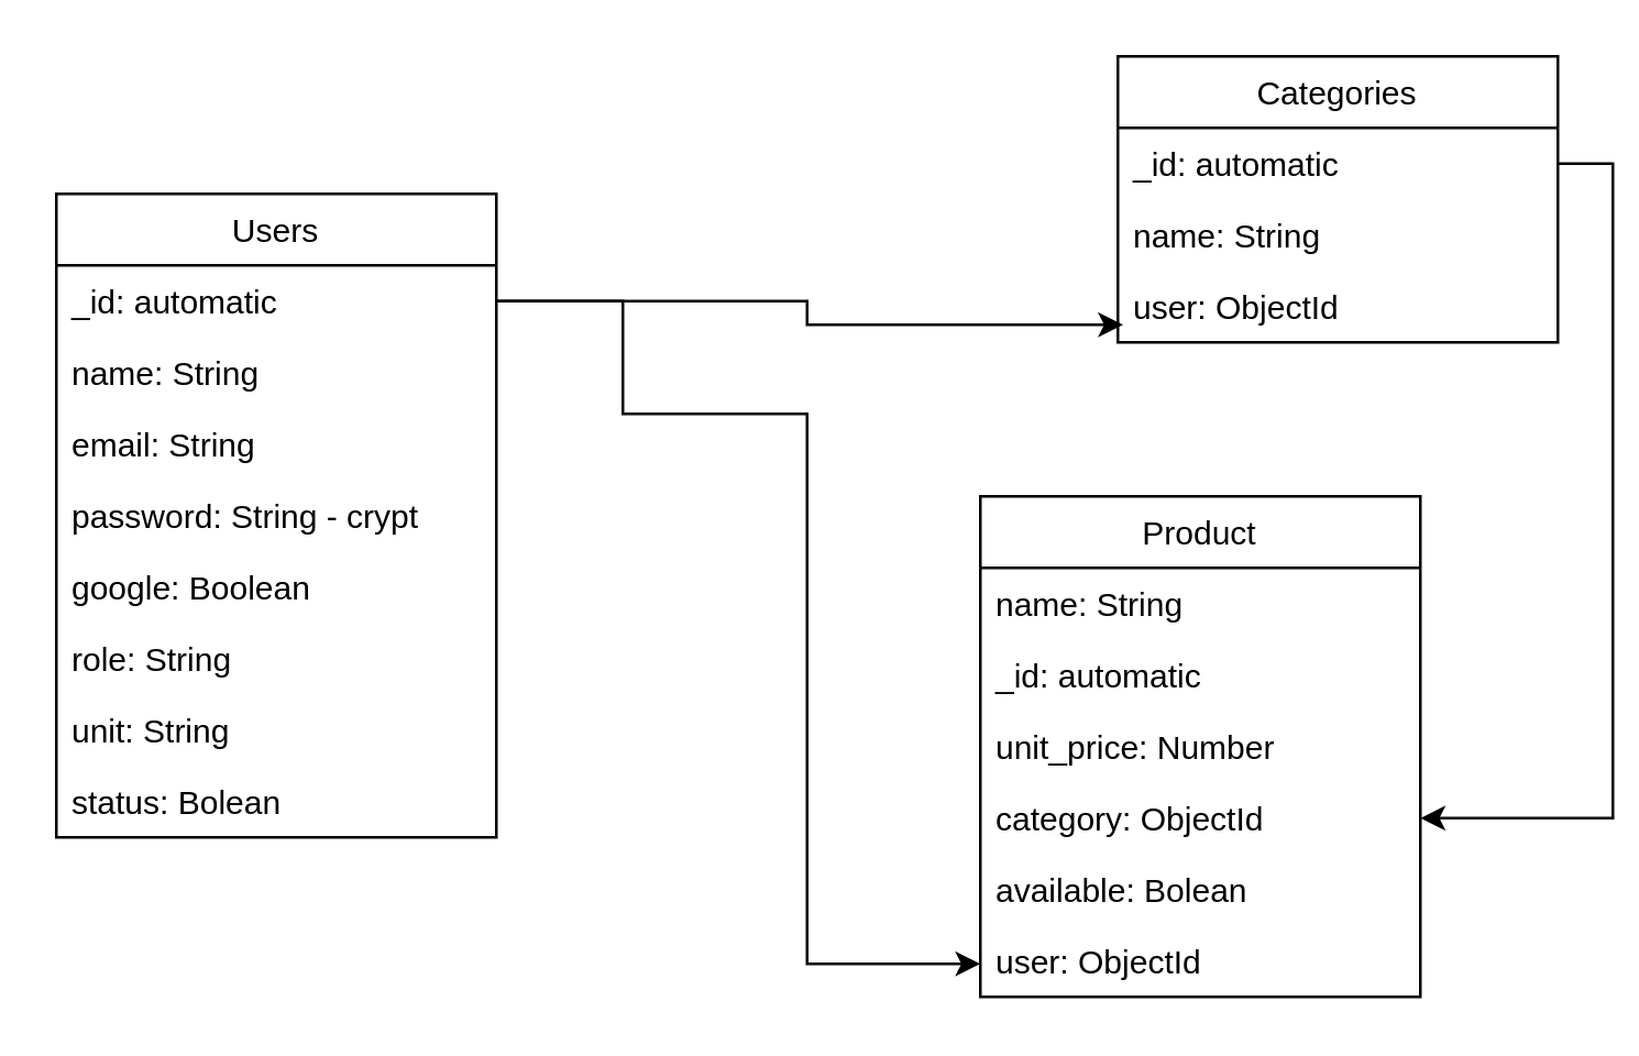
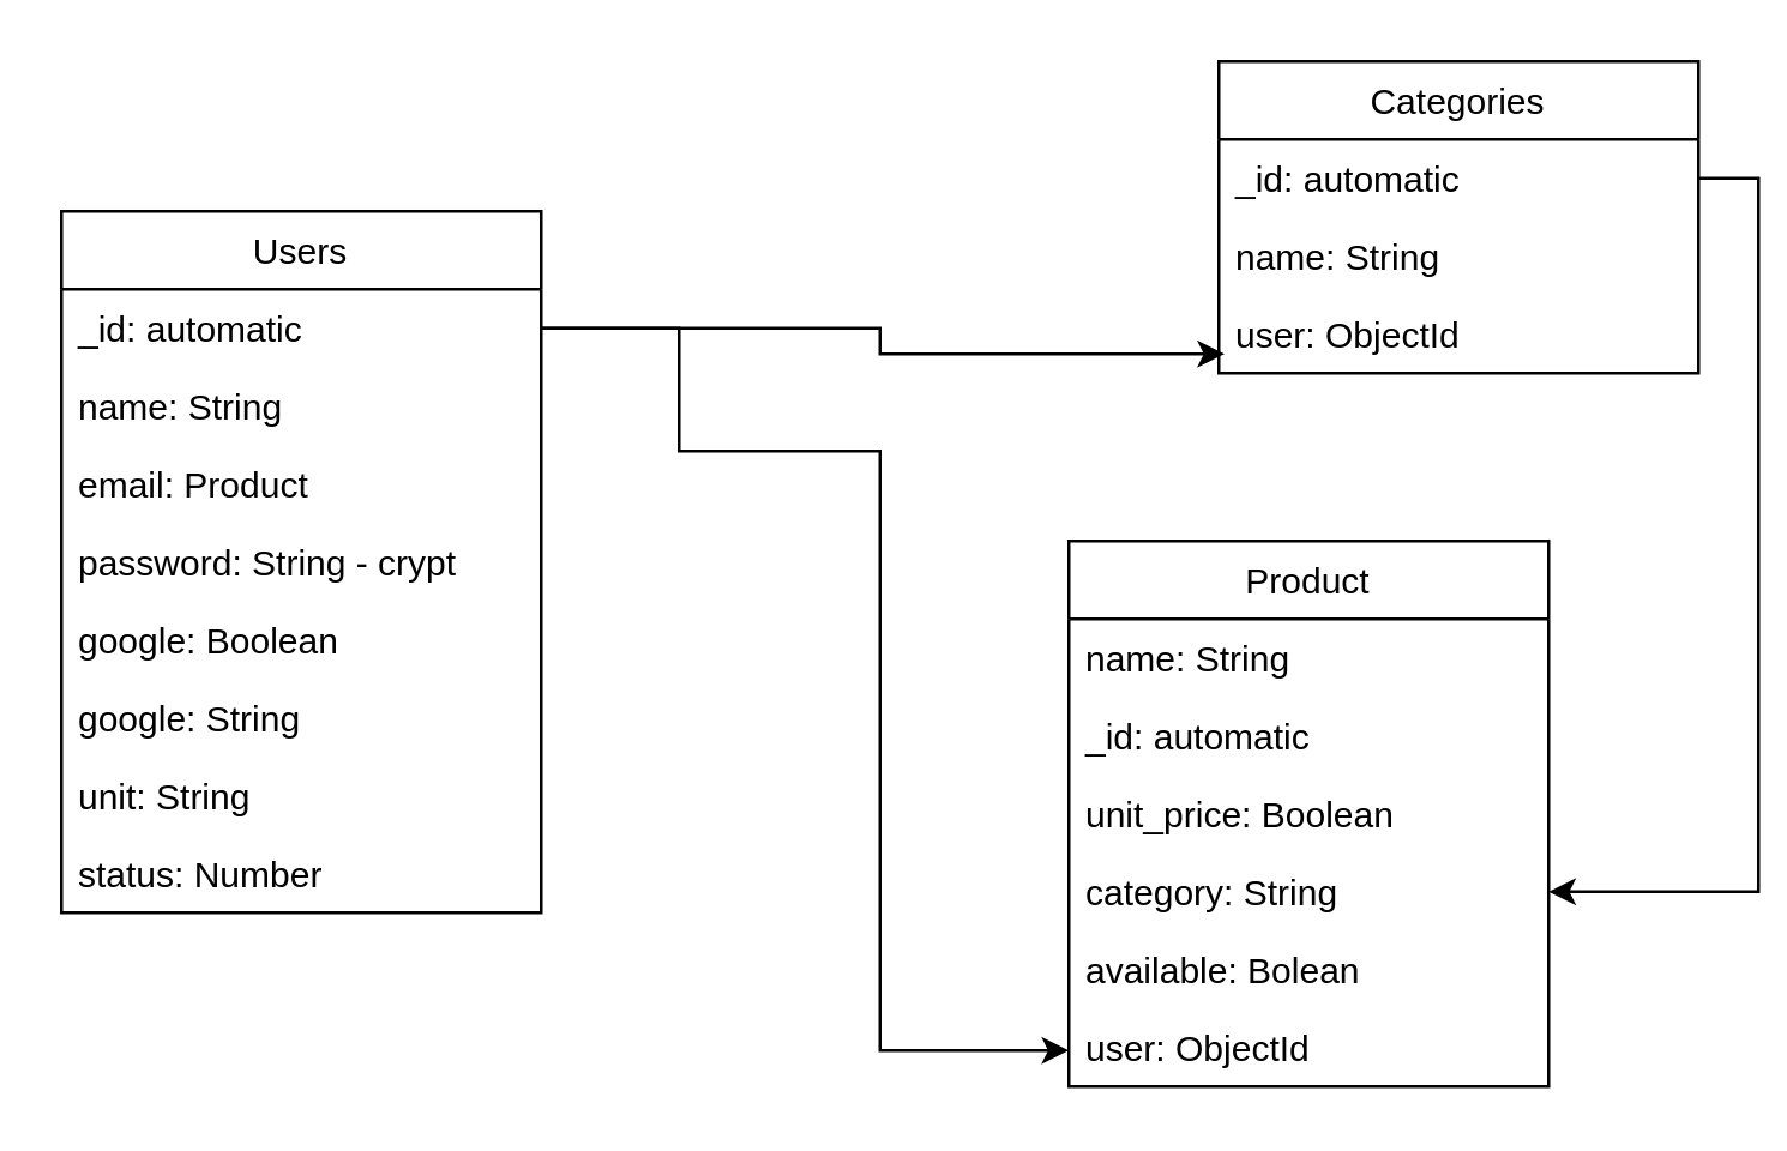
  <mxCell id="0" />
  <mxCell id="1" parent="0" />
  <mxCell id="2" value="Users" style="swimlane;fontStyle=0;childLayout=stackLayout;horizontal=1;startSize=26;fillColor=none;horizontalStack=0;resizeParent=1;resizeParentMax=0;resizeLast=0;collapsible=1;marginBottom=0;" vertex="1" parent="1"><mxGeometry x="20" y="70" width="160" height="234" as="geometry"><mxRectangle x="70" y="50" width="70" height="30" as="alternateBounds" /></mxGeometry></mxCell>
  <mxCell id="3" value="_id: automatic " style="text;strokeColor=none;fillColor=none;align=left;verticalAlign=top;spacingLeft=4;spacingRight=4;overflow=hidden;rotatable=0;points=[[0,0.5],[1,0.5]];portConstraint=eastwest;" vertex="1" parent="2"><mxGeometry y="26" width="160" height="26" as="geometry" /></mxCell>
  <mxCell id="4" value="name: String" style="text;strokeColor=none;fillColor=none;align=left;verticalAlign=top;spacingLeft=4;spacingRight=4;overflow=hidden;rotatable=0;points=[[0,0.5],[1,0.5]];portConstraint=eastwest;" vertex="1" parent="2"><mxGeometry y="52" width="160" height="26" as="geometry" /></mxCell>
- <mxCell id="5" value="email: String" style="text;strokeColor=none;fillColor=none;align=left;verticalAlign=top;spacingLeft=4;spacingRight=4;overflow=hidden;rotatable=0;points=[[0,0.5],[1,0.5]];portConstraint=eastwest;" vertex="1" parent="2"><mxGeometry y="78" width="160" height="26" as="geometry" /></mxCell>
+ <mxCell id="5" value="email: Product" style="text;strokeColor=none;fillColor=none;align=left;verticalAlign=top;spacingLeft=4;spacingRight=4;overflow=hidden;rotatable=0;points=[[0,0.5],[1,0.5]];portConstraint=eastwest;" vertex="1" parent="2"><mxGeometry y="78" width="160" height="26" as="geometry" /></mxCell>
  <mxCell id="6" value="password: String - crypt" style="text;strokeColor=none;fillColor=none;align=left;verticalAlign=top;spacingLeft=4;spacingRight=4;overflow=hidden;rotatable=0;points=[[0,0.5],[1,0.5]];portConstraint=eastwest;" vertex="1" parent="2"><mxGeometry y="104" width="160" height="26" as="geometry" /></mxCell>
  <mxCell id="7" value="google: Boolean" style="text;strokeColor=none;fillColor=none;align=left;verticalAlign=top;spacingLeft=4;spacingRight=4;overflow=hidden;rotatable=0;points=[[0,0.5],[1,0.5]];portConstraint=eastwest;" vertex="1" parent="2"><mxGeometry y="130" width="160" height="26" as="geometry" /></mxCell>
- <mxCell id="8" value="role: String" style="text;strokeColor=none;fillColor=none;align=left;verticalAlign=top;spacingLeft=4;spacingRight=4;overflow=hidden;rotatable=0;points=[[0,0.5],[1,0.5]];portConstraint=eastwest;" vertex="1" parent="2"><mxGeometry y="156" width="160" height="26" as="geometry" /></mxCell>
+ <mxCell id="8" value="google: String" style="text;strokeColor=none;fillColor=none;align=left;verticalAlign=top;spacingLeft=4;spacingRight=4;overflow=hidden;rotatable=0;points=[[0,0.5],[1,0.5]];portConstraint=eastwest;" vertex="1" parent="2"><mxGeometry y="156" width="160" height="26" as="geometry" /></mxCell>
  <mxCell id="9" value="unit: String" style="text;strokeColor=none;fillColor=none;align=left;verticalAlign=top;spacingLeft=4;spacingRight=4;overflow=hidden;rotatable=0;points=[[0,0.5],[1,0.5]];portConstraint=eastwest;" vertex="1" parent="2"><mxGeometry y="182" width="160" height="26" as="geometry" /></mxCell>
- <mxCell id="10" value="status: Bolean" style="text;strokeColor=none;fillColor=none;align=left;verticalAlign=top;spacingLeft=4;spacingRight=4;overflow=hidden;rotatable=0;points=[[0,0.5],[1,0.5]];portConstraint=eastwest;" vertex="1" parent="2"><mxGeometry y="208" width="160" height="26" as="geometry" /></mxCell>
+ <mxCell id="10" value="status: Number" style="text;strokeColor=none;fillColor=none;align=left;verticalAlign=top;spacingLeft=4;spacingRight=4;overflow=hidden;rotatable=0;points=[[0,0.5],[1,0.5]];portConstraint=eastwest;" vertex="1" parent="2"><mxGeometry y="208" width="160" height="26" as="geometry" /></mxCell>
  <mxCell id="11" value="Categories" style="swimlane;fontStyle=0;childLayout=stackLayout;horizontal=1;startSize=26;fillColor=none;horizontalStack=0;resizeParent=1;resizeParentMax=0;resizeLast=0;collapsible=1;marginBottom=0;" vertex="1" parent="1"><mxGeometry x="406" y="20" width="160" height="104" as="geometry"><mxRectangle x="70" y="50" width="70" height="30" as="alternateBounds" /></mxGeometry></mxCell>
  <mxCell id="12" value="_id: automatic " style="text;strokeColor=none;fillColor=none;align=left;verticalAlign=top;spacingLeft=4;spacingRight=4;overflow=hidden;rotatable=0;points=[[0,0.5],[1,0.5]];portConstraint=eastwest;" vertex="1" parent="11"><mxGeometry y="26" width="160" height="26" as="geometry" /></mxCell>
  <mxCell id="13" value="name: String" style="text;strokeColor=none;fillColor=none;align=left;verticalAlign=top;spacingLeft=4;spacingRight=4;overflow=hidden;rotatable=0;points=[[0,0.5],[1,0.5]];portConstraint=eastwest;" vertex="1" parent="11"><mxGeometry y="52" width="160" height="26" as="geometry" /></mxCell>
  <mxCell id="14" value="user: ObjectId" style="text;strokeColor=none;fillColor=none;align=left;verticalAlign=top;spacingLeft=4;spacingRight=4;overflow=hidden;rotatable=0;points=[[0,0.5],[1,0.5]];portConstraint=eastwest;" vertex="1" parent="11"><mxGeometry y="78" width="160" height="26" as="geometry" /></mxCell>
  <mxCell id="15" value="Product" style="swimlane;fontStyle=0;childLayout=stackLayout;horizontal=1;startSize=26;fillColor=none;horizontalStack=0;resizeParent=1;resizeParentMax=0;resizeLast=0;collapsible=1;marginBottom=0;" vertex="1" parent="1"><mxGeometry x="356" y="180" width="160" height="182" as="geometry"><mxRectangle x="70" y="50" width="70" height="30" as="alternateBounds" /></mxGeometry></mxCell>
  <mxCell id="16" value="name: String" style="text;strokeColor=none;fillColor=none;align=left;verticalAlign=top;spacingLeft=4;spacingRight=4;overflow=hidden;rotatable=0;points=[[0,0.5],[1,0.5]];portConstraint=eastwest;" vertex="1" parent="15"><mxGeometry y="26" width="160" height="26" as="geometry" /></mxCell>
  <mxCell id="17" value="_id: automatic " style="text;strokeColor=none;fillColor=none;align=left;verticalAlign=top;spacingLeft=4;spacingRight=4;overflow=hidden;rotatable=0;points=[[0,0.5],[1,0.5]];portConstraint=eastwest;" vertex="1" parent="15"><mxGeometry y="52" width="160" height="26" as="geometry" /></mxCell>
- <mxCell id="18" value="unit_price: Number" style="text;strokeColor=none;fillColor=none;align=left;verticalAlign=top;spacingLeft=4;spacingRight=4;overflow=hidden;rotatable=0;points=[[0,0.5],[1,0.5]];portConstraint=eastwest;" vertex="1" parent="15"><mxGeometry y="78" width="160" height="26" as="geometry" /></mxCell>
- <mxCell id="19" value="category: ObjectId" style="text;strokeColor=none;fillColor=none;align=left;verticalAlign=top;spacingLeft=4;spacingRight=4;overflow=hidden;rotatable=0;points=[[0,0.5],[1,0.5]];portConstraint=eastwest;" vertex="1" parent="15"><mxGeometry y="104" width="160" height="26" as="geometry" /></mxCell>
+ <mxCell id="18" value="unit_price: Boolean" style="text;strokeColor=none;fillColor=none;align=left;verticalAlign=top;spacingLeft=4;spacingRight=4;overflow=hidden;rotatable=0;points=[[0,0.5],[1,0.5]];portConstraint=eastwest;" vertex="1" parent="15"><mxGeometry y="78" width="160" height="26" as="geometry" /></mxCell>
+ <mxCell id="19" value="category: String" style="text;strokeColor=none;fillColor=none;align=left;verticalAlign=top;spacingLeft=4;spacingRight=4;overflow=hidden;rotatable=0;points=[[0,0.5],[1,0.5]];portConstraint=eastwest;" vertex="1" parent="15"><mxGeometry y="104" width="160" height="26" as="geometry" /></mxCell>
  <mxCell id="20" value="available: Bolean" style="text;strokeColor=none;fillColor=none;align=left;verticalAlign=top;spacingLeft=4;spacingRight=4;overflow=hidden;rotatable=0;points=[[0,0.5],[1,0.5]];portConstraint=eastwest;" vertex="1" parent="15"><mxGeometry y="130" width="160" height="26" as="geometry" /></mxCell>
  <mxCell id="21" value="user: ObjectId" style="text;strokeColor=none;fillColor=none;align=left;verticalAlign=top;spacingLeft=4;spacingRight=4;overflow=hidden;rotatable=0;points=[[0,0.5],[1,0.5]];portConstraint=eastwest;" vertex="1" parent="15"><mxGeometry y="156" width="160" height="26" as="geometry" /></mxCell>
  <mxCell id="22" style="edgeStyle=orthogonalEdgeStyle;rounded=0;orthogonalLoop=1;jettySize=auto;html=1;exitX=1;exitY=0.5;exitDx=0;exitDy=0;entryX=0.012;entryY=0.753;entryDx=0;entryDy=0;entryPerimeter=0;fontSize=30;" edge="1" parent="1" source="3" target="14"><mxGeometry relative="1" as="geometry" /></mxCell>
  <mxCell id="23" style="edgeStyle=orthogonalEdgeStyle;rounded=0;orthogonalLoop=1;jettySize=auto;html=1;exitX=1;exitY=0.5;exitDx=0;exitDy=0;fontSize=30;" edge="1" parent="1" source="3" target="21"><mxGeometry relative="1" as="geometry"><Array as="points"><mxPoint x="226" y="109" /><mxPoint x="226" y="150" /><mxPoint x="293" y="150" /><mxPoint x="293" y="350" /></Array></mxGeometry></mxCell>
  <mxCell id="24" style="edgeStyle=orthogonalEdgeStyle;rounded=0;orthogonalLoop=1;jettySize=auto;html=1;exitX=1;exitY=0.5;exitDx=0;exitDy=0;entryX=1;entryY=0.5;entryDx=0;entryDy=0;fontSize=30;" edge="1" parent="1" source="12" target="19"><mxGeometry relative="1" as="geometry" /></mxCell>
